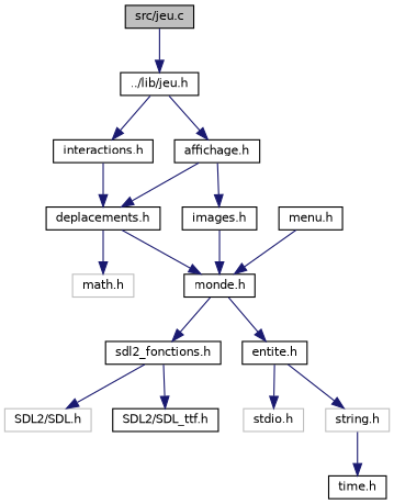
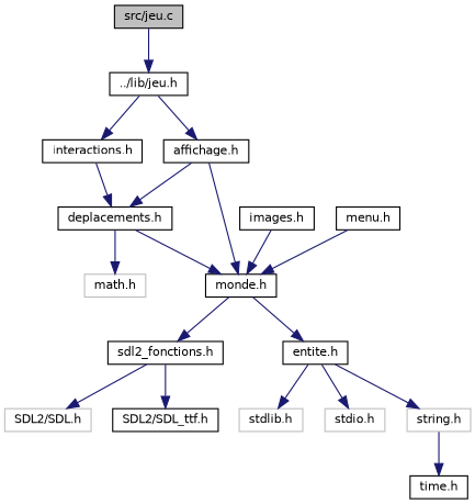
  digraph {
    node [color=black fillcolor=white fontname=Helvetica fontsize=10 shape=record style=filled]
    edge [color=midnightblue fontname=Helvetica fontsize=10 labelfontname=Helvetica labelfontsize=10 style=solid]
    n1 [fillcolor=grey75 fontcolor=black height=0.2 label="src/jeu.c" width=0.4]
    n2 [height=0.2 label="../lib/jeu.h" width=0.4]
    n3 [height=0.2 label="interactions.h" width=0.4]
    n4 [height=0.2 label="affichage.h" width=0.4]
    n5 [height=0.2 label="deplacements.h" width=0.4]
    n6 [height=0.2 label="images.h" width=0.4]
    n7 [height=0.2 label="menu.h" width=0.4]
    n8 [height=0.2 label="monde.h" width=0.4]
    n9 [color=grey75 height=0.2 label="math.h" width=0.4]
    n10 [height=0.2 label="sdl2_fonctions.h" width=0.4]
    n11 [height=0.2 label="entite.h" width=0.4]
    n12 [color=grey75 height=0.2 label="SDL2/SDL.h" width=0.4]
    n13 [height=0.2 label="SDL2/SDL_ttf.h" width=0.4]
+   n14 [color=grey75 height=0.2 label="stdlib.h" width=0.4]
    n15 [color=grey75 height=0.2 label="stdio.h" width=0.4]
    n16 [color=grey75 height=0.2 label="string.h" width=0.4]
    n17 [height=0.2 label="time.h" width=0.4]
    n1 -> n2
    n2 -> n3
    n2 -> n4
    n3 -> n5
    n4 -> n5
-   n4 -> n6
+   n4 -> n8
    n5 -> n8
    n5 -> n9
    n6 -> n8
    n7 -> n8
    n8 -> n10
    n8 -> n11
    n10 -> n12
    n10 -> n13
+   n11 -> n14
    n11 -> n15
    n11 -> n16
    n16 -> n17
  }
